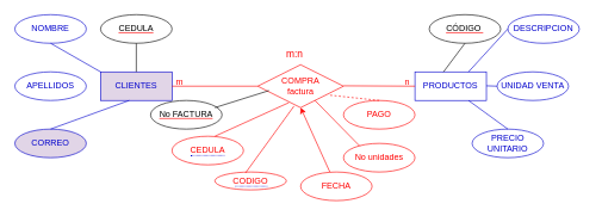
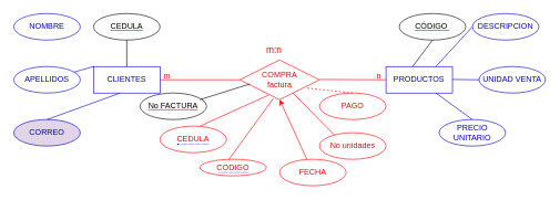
  <mxCell id="0" />
  <mxCell id="1" parent="0" />
- <mxCell id="2" value="&lt;font color=&quot;#0000cc&quot;&gt;CLIENTES&lt;/font&gt;" style="whiteSpace=wrap;html=1;align=center;strokeColor=#0000CC;fillColor=#e1d5e7;" parent="1" vertex="1"><mxGeometry x="140" y="100" width="100" height="40" as="geometry" /></mxCell>
+ <mxCell id="2" value="&lt;font color=&quot;#0000cc&quot;&gt;CLIENTES&lt;/font&gt;" style="whiteSpace=wrap;html=1;align=center;strokeColor=#0000CC;" parent="1" vertex="1"><mxGeometry x="140" y="100" width="100" height="40" as="geometry" /></mxCell>
  <mxCell id="3" value="&lt;font color=&quot;#0000cc&quot;&gt;PRODUCTOS&lt;/font&gt;" style="whiteSpace=wrap;html=1;align=center;strokeColor=#0000CC;" parent="1" vertex="1"><mxGeometry x="580" y="100" width="100" height="40" as="geometry" /></mxCell>
  <mxCell id="4" value="&lt;font color=&quot;#ff0000&quot;&gt;COMPRA &lt;br&gt;factura&lt;/font&gt;" style="shape=rhombus;perimeter=rhombusPerimeter;whiteSpace=wrap;html=1;align=center;strokeColor=#FF0000;fontColor=#0000CC;" parent="1" vertex="1"><mxGeometry x="360" y="90" width="120" height="60" as="geometry" /></mxCell>
  <mxCell id="5" value="" style="endArrow=none;html=1;rounded=0;fontColor=#FF0000;strokeColor=#FF0000;" parent="1" edge="1"><mxGeometry relative="1" as="geometry"><mxPoint x="480" y="119.5" as="sourcePoint" /><mxPoint x="580" y="120" as="targetPoint" /></mxGeometry></mxCell>
  <mxCell id="6" value="" style="endArrow=none;html=1;rounded=0;fontColor=#FF0000;strokeColor=#FF0000;exitX=1;exitY=0.5;exitDx=0;exitDy=0;" parent="1" source="2" edge="1"><mxGeometry relative="1" as="geometry"><mxPoint x="260" y="119.5" as="sourcePoint" /><mxPoint x="360" y="120" as="targetPoint" /></mxGeometry></mxCell>
  <mxCell id="7" value="&lt;font color=&quot;#000000&quot;&gt;CÓDIGO&amp;nbsp;&lt;/font&gt;" style="ellipse;whiteSpace=wrap;html=1;align=center;fontStyle=4;strokeColor=#000000;fontColor=#FF0000;" parent="1" vertex="1"><mxGeometry x="600" y="20" width="100" height="40" as="geometry" /></mxCell>
  <mxCell id="8" value="&lt;font color=&quot;#000000&quot;&gt;CEDULA&lt;/font&gt;" style="ellipse;whiteSpace=wrap;html=1;align=center;fontStyle=4;strokeColor=#000000;fontColor=#FF0000;" parent="1" vertex="1"><mxGeometry x="140" y="20" width="100" height="40" as="geometry" /></mxCell>
  <mxCell id="9" value="&lt;font color=&quot;#000000&quot;&gt;No FACTURA&lt;/font&gt;" style="ellipse;whiteSpace=wrap;html=1;align=center;fontStyle=4;strokeColor=#000000;fontColor=#FF0000;" parent="1" vertex="1"><mxGeometry x="210" y="140" width="100" height="40" as="geometry" /></mxCell>
  <mxCell id="10" value="" style="endArrow=none;html=1;rounded=0;strokeColor=#000000;fontColor=#000000;entryX=0.5;entryY=1;entryDx=0;entryDy=0;exitX=0.5;exitY=0;exitDx=0;exitDy=0;" parent="1" source="2" target="8" edge="1"><mxGeometry relative="1" as="geometry"><mxPoint x="100" y="99" as="sourcePoint" /><mxPoint x="260" y="99" as="targetPoint" /></mxGeometry></mxCell>
  <mxCell id="11" value="" style="endArrow=none;html=1;rounded=0;strokeColor=#000000;fontColor=#000000;entryX=0.5;entryY=1;entryDx=0;entryDy=0;" parent="1" target="7" edge="1"><mxGeometry relative="1" as="geometry"><mxPoint x="620" y="100" as="sourcePoint" /><mxPoint x="200" y="70" as="targetPoint" /></mxGeometry></mxCell>
  <mxCell id="12" value="" style="endArrow=none;html=1;rounded=0;strokeColor=#000000;fontColor=#000000;entryX=0.13;entryY=0.603;entryDx=0;entryDy=0;entryPerimeter=0;" parent="1" target="4" edge="1"><mxGeometry relative="1" as="geometry"><mxPoint x="300" y="150" as="sourcePoint" /><mxPoint x="290" y="110" as="targetPoint" /></mxGeometry></mxCell>
  <mxCell id="13" value="&lt;font color=&quot;#0000cc&quot;&gt;DESCRIPCION&lt;/font&gt;" style="ellipse;whiteSpace=wrap;html=1;align=center;strokeColor=#0000CC;fontColor=#000000;" parent="1" vertex="1"><mxGeometry x="710" y="20" width="100" height="40" as="geometry" /></mxCell>
- <mxCell id="14" value="&lt;font color=&quot;#0000cc&quot;&gt;UNIDAD VENTA&lt;/font&gt;" style="ellipse;whiteSpace=wrap;html=1;align=center;strokeColor=#0000CC;fontColor=#000000;" parent="1" vertex="1"><mxGeometry x="695" y="100" width="100" height="40" as="geometry" /></mxCell>
+ <mxCell id="14" value="&lt;font color=&quot;#0000cc&quot;&gt;UNIDAD VENTA&lt;/font&gt;" style="ellipse;whiteSpace=wrap;html=1;align=center;strokeColor=#0000CC;fontColor=#000000;" parent="1" vertex="1"><mxGeometry x="720" y="100" width="100" height="40" as="geometry" /></mxCell>
  <mxCell id="15" value="&lt;font color=&quot;#0000cc&quot;&gt;PRECIO UNITARIO&lt;/font&gt;" style="ellipse;whiteSpace=wrap;html=1;align=center;strokeColor=#0000CC;fontColor=#000000;" parent="1" vertex="1"><mxGeometry x="660" y="180" width="100" height="40" as="geometry" /></mxCell>
  <mxCell id="16" value="&lt;font color=&quot;#0000cc&quot;&gt;NOMBRE&lt;/font&gt;" style="ellipse;whiteSpace=wrap;html=1;align=center;strokeColor=#0000CC;fontColor=#000000;" parent="1" vertex="1"><mxGeometry y="20" width="100" height="40" as="geometry" x="20" /></mxCell>
  <mxCell id="17" value="&lt;font color=&quot;#0000cc&quot;&gt;APELLIDOS&lt;/font&gt;" style="ellipse;whiteSpace=wrap;html=1;align=center;strokeColor=#0000CC;fontColor=#000000;" parent="1" vertex="1"><mxGeometry y="100" width="100" height="40" as="geometry" x="20" /></mxCell>
  <mxCell id="18" value="&lt;font color=&quot;#0000cc&quot;&gt;CORREO&lt;/font&gt;" style="ellipse;whiteSpace=wrap;html=1;align=center;strokeColor=#0000CC;fontColor=#000000;fillColor=#e1d5e7;" parent="1" vertex="1"><mxGeometry y="180" width="100" height="40" as="geometry" x="20" /></mxCell>
  <mxCell id="19" value="&lt;font color=&quot;#ff0000&quot;&gt;FECHA&lt;/font&gt;" style="ellipse;whiteSpace=wrap;html=1;align=center;strokeColor=#FF0000;fontColor=#000000;" parent="1" vertex="1"><mxGeometry x="420" y="240" width="100" height="40" as="geometry" /></mxCell>
  <mxCell id="20" value="&lt;font color=&quot;#ff0000&quot;&gt;PAGO&lt;/font&gt;" style="ellipse;whiteSpace=wrap;html=1;align=center;strokeColor=#FF0000;fontColor=#000000;" parent="1" vertex="1"><mxGeometry x="480" y="140" width="100" height="40" as="geometry" /></mxCell>
  <mxCell id="21" value="&lt;span style=&quot;border-bottom: 1px dotted&quot;&gt;&lt;font color=&quot;#ff0000&quot;&gt;CODIGO&lt;/font&gt;&lt;/span&gt;" style="ellipse;whiteSpace=wrap;html=1;align=center;strokeColor=#FF0000;fontColor=#0000CC;" parent="1" vertex="1"><mxGeometry x="300" y="240" width="100" height="25" as="geometry" /></mxCell>
  <mxCell id="22" value="&lt;font color=&quot;#ff0000&quot;&gt;No unidades&lt;/font&gt;" style="ellipse;whiteSpace=wrap;html=1;align=center;strokeColor=#FF0000;fontColor=#000000;" vertex="1" parent="1"><mxGeometry x="480" y="200" width="100" height="40" as="geometry" /></mxCell>
  <mxCell id="23" value="&lt;span style=&quot;border-bottom: 1px dotted&quot;&gt;&lt;font color=&quot;#ff0000&quot;&gt;CEDULA&lt;/font&gt;&lt;/span&gt;" style="ellipse;whiteSpace=wrap;html=1;align=center;strokeColor=#FF0000;fontColor=#0000CC;" vertex="1" parent="1"><mxGeometry x="240" y="190" width="100" height="40" as="geometry" /></mxCell>
  <mxCell id="24" value="" style="endArrow=none;html=1;rounded=0;fontColor=#FF0000;strokeColor=#0000CC;exitX=0.75;exitY=0;exitDx=0;exitDy=0;" edge="1" parent="1" source="3"><mxGeometry relative="1" as="geometry"><mxPoint x="670" y="39.5" as="sourcePoint" /><mxPoint x="710" y="40" as="targetPoint" /></mxGeometry></mxCell>
  <mxCell id="25" value="" style="endArrow=none;html=1;rounded=0;strokeColor=#0000CC;fontColor=#FF0000;entryX=0;entryY=0.5;entryDx=0;entryDy=0;" edge="1" parent="1" target="14"><mxGeometry relative="1" as="geometry"><mxPoint x="680" y="119.5" as="sourcePoint" /><mxPoint x="840" y="119.5" as="targetPoint" /></mxGeometry></mxCell>
  <mxCell id="26" value="" style="endArrow=none;html=1;rounded=0;strokeColor=#0000CC;fontColor=#FF0000;entryX=0.75;entryY=1;entryDx=0;entryDy=0;exitX=0.5;exitY=0;exitDx=0;exitDy=0;" edge="1" parent="1" source="15" target="3"><mxGeometry relative="1" as="geometry"><mxPoint x="690" y="129.5" as="sourcePoint" /><mxPoint x="730" y="130" as="targetPoint" /></mxGeometry></mxCell>
  <mxCell id="27" value="" style="endArrow=none;html=1;rounded=0;strokeColor=#0000CC;fontColor=#FF0000;entryX=0.4;entryY=1;entryDx=0;entryDy=0;entryPerimeter=0;exitX=0.5;exitY=0;exitDx=0;exitDy=0;" edge="1" parent="1" source="18" target="2"><mxGeometry relative="1" as="geometry"><mxPoint x="60" y="179" as="sourcePoint" /><mxPoint x="220" y="179" as="targetPoint" /></mxGeometry></mxCell>
- <mxCell id="28" value="" style="endArrow=none;html=1;rounded=0;strokeColor=#0000CC;fontColor=#FF0000;entryX=0.5;entryY=1;entryDx=0;entryDy=0;exitX=0;exitY=0;exitDx=0;exitDy=0;" edge="1" parent="1" source="2" target="16"><mxGeometry relative="1" as="geometry"><mxPoint x="80" y="190" as="sourcePoint" /><mxPoint x="190" y="150" as="targetPoint" /></mxGeometry></mxCell>
+ <mxCell id="28" value="" style="endArrow=none;html=1;rounded=0;strokeColor=#0000CC;fontColor=#FF0000;exitX=0;exitY=0;exitDx=0;exitDy=0;" edge="1" parent="1" source="2" target="17"><mxGeometry relative="1" as="geometry"><mxPoint x="80" y="190" as="sourcePoint" /><mxPoint x="190" y="150" as="targetPoint" /></mxGeometry></mxCell>
  <mxCell id="29" value="" style="endArrow=none;html=1;rounded=0;strokeColor=#FF0000;fontColor=#FF0000;entryX=0.363;entryY=0.883;entryDx=0;entryDy=0;entryPerimeter=0;" edge="1" parent="1" target="4"><mxGeometry relative="1" as="geometry"><mxPoint x="300" y="190" as="sourcePoint" /><mxPoint x="510" y="250" as="targetPoint" /></mxGeometry></mxCell>
  <mxCell id="30" value="" style="endArrow=none;html=1;rounded=0;strokeColor=#FF0000;fontColor=#FF0000;entryX=0.423;entryY=0.963;entryDx=0;entryDy=0;entryPerimeter=0;exitX=0.428;exitY=0.055;exitDx=0;exitDy=0;exitPerimeter=0;" edge="1" parent="1" source="21" target="4"><mxGeometry relative="1" as="geometry"><mxPoint x="310" y="200" as="sourcePoint" /><mxPoint x="413.56" y="152.98" as="targetPoint" /></mxGeometry></mxCell>
  <mxCell id="31" value="" style="endArrow=classic;html=1;rounded=0;strokeColor=#FF0000;fontColor=#FF0000;entryX=0.5;entryY=1;entryDx=0;entryDy=0;" edge="1" parent="1" source="19" target="4"><mxGeometry relative="1" as="geometry"><mxPoint x="352.8" y="252.2" as="sourcePoint" /><mxPoint x="420.76" y="157.78" as="targetPoint" /></mxGeometry></mxCell>
  <mxCell id="32" value="" style="endArrow=none;html=1;rounded=0;strokeColor=#FF0000;fontColor=#FF0000;exitX=0.228;exitY=0.095;exitDx=0;exitDy=0;exitPerimeter=0;entryX=0.667;entryY=0.833;entryDx=0;entryDy=0;entryPerimeter=0;" edge="1" parent="1" source="22" target="4"><mxGeometry relative="1" as="geometry"><mxPoint x="471.056" y="250.323" as="sourcePoint" /><mxPoint x="430" y="140" as="targetPoint" /></mxGeometry></mxCell>
  <mxCell id="33" value="" style="endArrow=none;html=1;rounded=0;strokeColor=#FF0000;fontColor=#FF0000;exitX=0.5;exitY=0;exitDx=0;exitDy=0;entryX=0.843;entryY=0.71;entryDx=0;entryDy=0;entryPerimeter=0;dashed=1;" edge="1" parent="1" source="20" target="4"><mxGeometry relative="1" as="geometry"><mxPoint x="512.8" y="213.8" as="sourcePoint" /><mxPoint x="450.04" y="149.98" as="targetPoint" /></mxGeometry></mxCell>
  <mxCell id="34" value="m:n" style="text;strokeColor=none;fillColor=none;spacingLeft=4;spacingRight=4;overflow=hidden;rotatable=0;points=[[0,0.5],[1,0.5]];portConstraint=eastwest;fontSize=14;fontColor=#FF0000;" vertex="1" parent="1"><mxGeometry x="394" y="60" width="40" height="30" as="geometry" /></mxCell>
  <mxCell id="35" value="m" style="text;strokeColor=none;fillColor=none;spacingLeft=4;spacingRight=4;overflow=hidden;rotatable=0;points=[[0,0.5],[1,0.5]];portConstraint=eastwest;fontSize=12;fontColor=#FF0000;" vertex="1" parent="1"><mxGeometry x="240" y="100" width="40" height="30" as="geometry" /></mxCell>
  <mxCell id="36" value="n" style="text;strokeColor=none;fillColor=none;spacingLeft=4;spacingRight=4;overflow=hidden;rotatable=0;points=[[0,0.5],[1,0.5]];portConstraint=eastwest;fontSize=12;fontColor=#FF0000;" vertex="1" parent="1"><mxGeometry x="560" y="100" width="40" height="30" as="geometry" /></mxCell>
